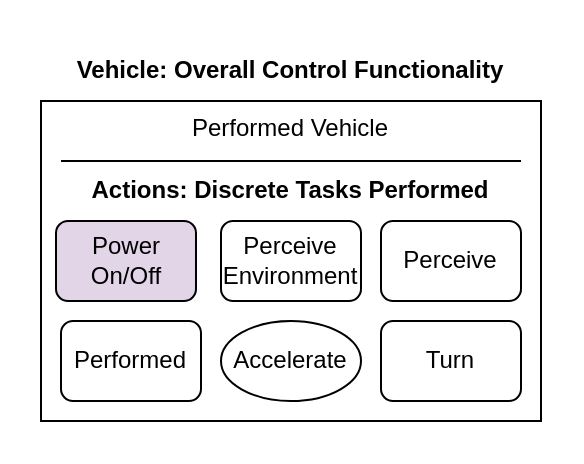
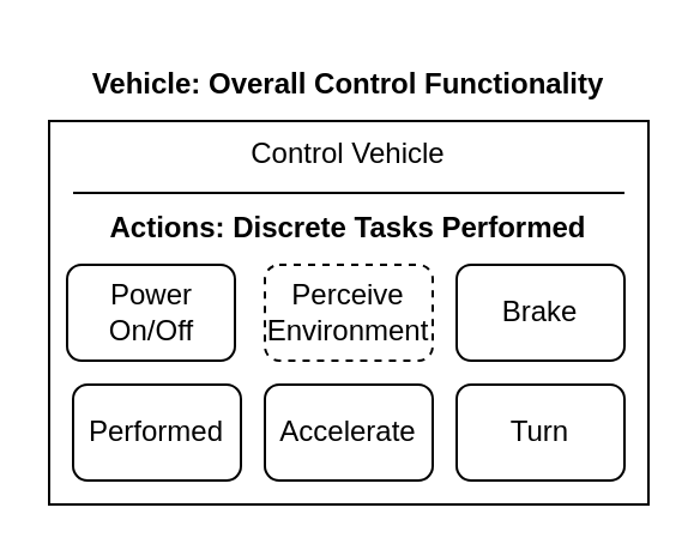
  <mxCell id="0" />
  <mxCell id="1" parent="0" />
- <mxCell id="2" value="Performed Vehicle" style="rounded=0;whiteSpace=wrap;html=1;horizontal=1;verticalAlign=top;" vertex="1" parent="1"><mxGeometry x="20" y="50" width="250" height="160" as="geometry" /></mxCell>
+ <mxCell id="2" value="Control Vehicle" style="rounded=0;whiteSpace=wrap;html=1;horizontal=1;verticalAlign=top;" vertex="1" parent="1"><mxGeometry x="20" y="50" width="250" height="160" as="geometry" /></mxCell>
  <mxCell id="3" value="Turn" style="rounded=1;whiteSpace=wrap;html=1;" vertex="1" parent="1"><mxGeometry x="190" y="160" width="70" height="40" as="geometry" /></mxCell>
- <mxCell id="4" value="Accelerate" style="ellipse;whiteSpace=wrap;html=1;" vertex="1" parent="1"><mxGeometry x="110" y="160" width="70" height="40" as="geometry" /></mxCell>
- <mxCell id="5" value="Perceive" style="rounded=1;whiteSpace=wrap;html=1;" vertex="1" parent="1"><mxGeometry x="190" y="110" width="70" height="40" as="geometry" /></mxCell>
- <mxCell id="6" value="Perceive Environment" style="rounded=1;whiteSpace=wrap;html=1;" vertex="1" parent="1"><mxGeometry x="110" y="110" width="70" height="40" as="geometry" /></mxCell>
- <mxCell id="7" value="Power On/Off" style="rounded=1;whiteSpace=wrap;html=1;fillColor=#e1d5e7;" vertex="1" parent="1"><mxGeometry x="27.5" y="110" width="70" height="40" as="geometry" /></mxCell>
+ <mxCell id="4" value="Accelerate" style="rounded=1;whiteSpace=wrap;html=1;" vertex="1" parent="1"><mxGeometry x="110" y="160" width="70" height="40" as="geometry" /></mxCell>
+ <mxCell id="5" value="Brake" style="rounded=1;whiteSpace=wrap;html=1;" vertex="1" parent="1"><mxGeometry x="190" y="110" width="70" height="40" as="geometry" /></mxCell>
+ <mxCell id="6" value="Perceive Environment" style="rounded=1;whiteSpace=wrap;html=1;dashed=1;" vertex="1" parent="1"><mxGeometry x="110" y="110" width="70" height="40" as="geometry" /></mxCell>
+ <mxCell id="7" value="Power On/Off" style="rounded=1;whiteSpace=wrap;html=1;" vertex="1" parent="1"><mxGeometry x="27.5" y="110" width="70" height="40" as="geometry" /></mxCell>
  <mxCell id="8" value="Performed" style="rounded=1;whiteSpace=wrap;html=1;" vertex="1" parent="1"><mxGeometry x="30" y="160" width="70" height="40" as="geometry" /></mxCell>
  <mxCell id="9" value="&lt;b&gt;Vehicle: Overall Control Functionality&lt;/b&gt;" style="text;html=1;align=center;verticalAlign=middle;whiteSpace=wrap;rounded=0;" vertex="1" parent="1"><mxGeometry x="20" y="20" width="250" height="30" as="geometry" /></mxCell>
  <mxCell id="10" value="" style="endArrow=none;html=1;rounded=0;" edge="1" parent="1"><mxGeometry width="50" height="50" relative="1" as="geometry"><mxPoint x="30" y="80" as="sourcePoint" /><mxPoint x="260" y="80" as="targetPoint" /></mxGeometry></mxCell>
  <mxCell id="11" value="&lt;b&gt;Actions: Discrete Tasks Performed&lt;/b&gt;" style="text;html=1;align=center;verticalAlign=middle;whiteSpace=wrap;rounded=0;" vertex="1" parent="1"><mxGeometry x="20" y="80" width="250" height="30" as="geometry" /></mxCell>
